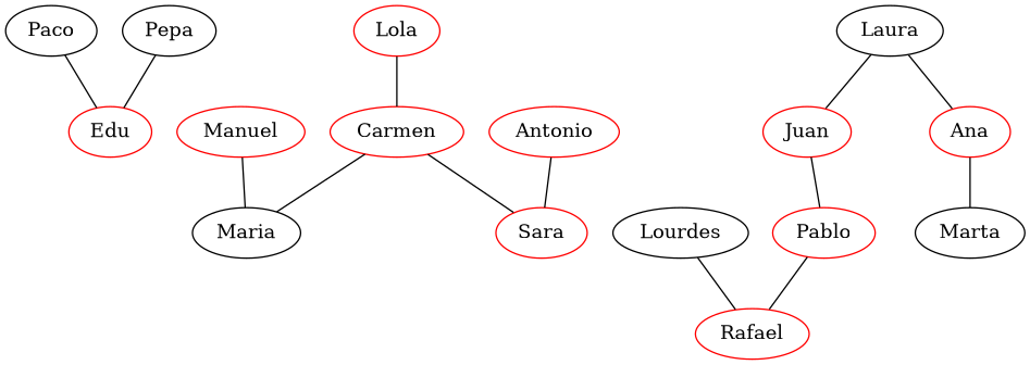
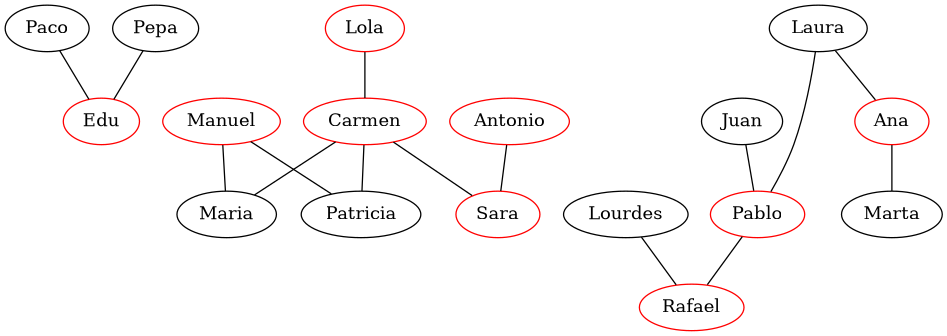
  strict graph {
    node [color=red]
    edge [style=solid]
    n1 [label=Paco color=""]
    n2 [label=Edu]
    n3 [label=Pepa color=""]
    n4 [label=Carmen]
+   n5 [label=Patricia color=""]
    n6 [label=Maria color=""]
    n7 [label=Sara]
    n8 [label=Lola]
-   n9 [label=Juan]
+   n9 [label=Juan color=""]
    n10 [label=Pablo]
    n11 [label=Antonio]
    n12 [label=Rafael]
    n13 [label=Laura color=""]
    n14 [label=Ana]
    n15 [label=Manuel]
    n16 [label=Marta color=""]
    n17 [label=Lourdes color=""]
    n1 -- n2
    n3 -- n2
+   n4 -- n5
    n4 -- n6
    n4 -- n7
    n8 -- n4
    n9 -- n10
    n10 -- n12
    n11 -- n7
-   n13 -- n9
+   n13 -- n10
    n13 -- n14
    n14 -- n16
+   n15 -- n5
    n15 -- n6
    n17 -- n12
  }
